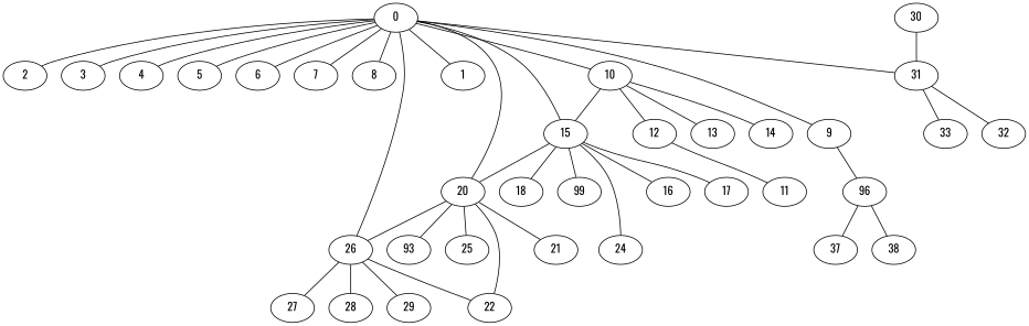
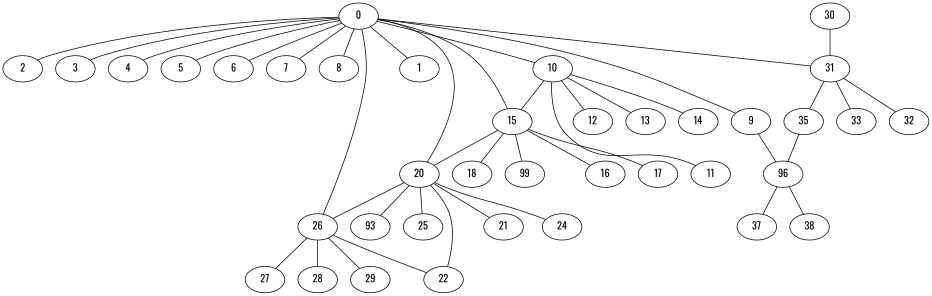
  graph {
    fontname=Oswald
    node [fontname=Oswald]
    edge [fontname=Oswald]
    0
    1
    2
    3
    4
    5
    6
    7
    8
    9
    10
    15
    20
    26
    31
    n16 [label=96]
    11
    12
    13
    14
    16
    17
    18
    n24 [label=99]
    21
    22
    n27 [label=93]
    24
    25
    27
    28
    29
    32
    33
+   35
    37
    38
    30
    0 -- 1
    0 -- 2
    0 -- 3
    0 -- 4
    0 -- 5
    0 -- 6
    0 -- 7
    0 -- 8
    0 -- 9
    0 -- 10
    0 -- 15
    0 -- 20
    0 -- 26
    0 -- 31
    9 -- n16
    10 -- 15
-   12 -- 11
+   10 -- 11
    10 -- 12
    10 -- 13
    10 -- 14
    15 -- 20
    15 -- 16
    15 -- 17
    15 -- 18
    15 -- n24
    20 -- 26
    20 -- 21
    20 -- 22
    20 -- n27
-   15 -- 24
+   20 -- 24
    20 -- 25
    26 -- 22
    26 -- 27
    26 -- 28
    26 -- 29
    31 -- 32
    31 -- 33
+   31 -- 35
    n16 -- 37
    n16 -- 38
+   35 -- n16
    30 -- 31
  }
